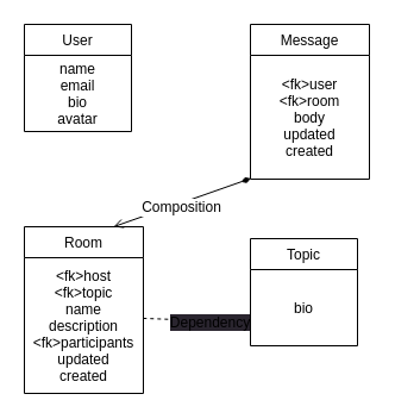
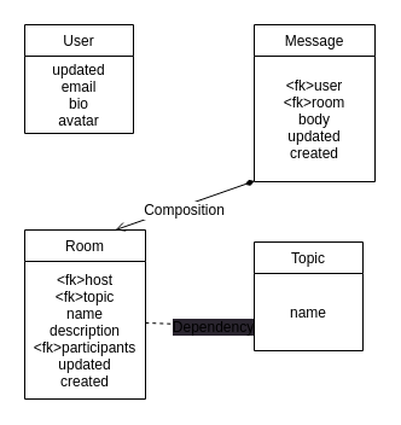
  <mxCell id="0" />
  <mxCell id="1" parent="0" />
  <mxCell id="2" value="User" style="swimlane;fontStyle=0;childLayout=stackLayout;horizontal=1;startSize=26;fillColor=none;horizontalStack=0;resizeParent=1;resizeParentMax=0;resizeLast=0;collapsible=1;marginBottom=0;movable=1;resizable=1;rotatable=0;deletable=1;editable=1;connectable=1;resizeHeight=0;pointerEvents=0;dropTarget=0;autosize=0;" parent="1" vertex="1"><mxGeometry x="20" y="20" width="90" height="90" as="geometry" /></mxCell>
- <mxCell id="3" value="name&#10;email&#10;bio&#10;avatar" style="text;strokeColor=none;fillColor=none;align=center;verticalAlign=middle;spacingLeft=4;spacingRight=4;overflow=hidden;rotatable=0;points=[[0,0.5],[1,0.5]];portConstraint=eastwest;spacing=2;autosize=0;movable=0;" parent="2" vertex="1"><mxGeometry y="26" width="90" height="64" as="geometry" /></mxCell>
+ <mxCell id="3" value="updated&#10;email&#10;bio&#10;avatar" style="text;strokeColor=none;fillColor=none;align=center;verticalAlign=middle;spacingLeft=4;spacingRight=4;overflow=hidden;rotatable=0;points=[[0,0.5],[1,0.5]];portConstraint=eastwest;spacing=2;autosize=0;movable=0;" parent="2" vertex="1"><mxGeometry y="26" width="90" height="64" as="geometry" /></mxCell>
  <mxCell id="4" value="Topic" style="swimlane;fontStyle=0;childLayout=stackLayout;horizontal=1;startSize=26;fillColor=none;horizontalStack=0;resizeParent=1;resizeParentMax=0;resizeLast=0;collapsible=1;marginBottom=0;movable=1;resizable=1;rotatable=0;deletable=1;editable=1;connectable=1;resizeHeight=0;pointerEvents=0;dropTarget=0;autosize=0;" parent="1" vertex="1"><mxGeometry x="210" y="200" width="90" height="90" as="geometry" /></mxCell>
- <mxCell id="5" value="bio" style="text;strokeColor=none;fillColor=none;align=center;verticalAlign=middle;spacingLeft=4;spacingRight=4;overflow=hidden;rotatable=0;points=[[0,0.5],[1,0.5]];portConstraint=eastwest;spacing=2;autosize=0;movable=0;" parent="4" vertex="1"><mxGeometry y="26" width="90" height="64" as="geometry" /></mxCell>
+ <mxCell id="5" value="name" style="text;strokeColor=none;fillColor=none;align=center;verticalAlign=middle;spacingLeft=4;spacingRight=4;overflow=hidden;rotatable=0;points=[[0,0.5],[1,0.5]];portConstraint=eastwest;spacing=2;autosize=0;movable=0;" parent="4" vertex="1"><mxGeometry y="26" width="90" height="64" as="geometry" /></mxCell>
  <mxCell id="6" value="Room" style="swimlane;fontStyle=0;childLayout=stackLayout;horizontal=1;startSize=26;fillColor=none;horizontalStack=0;resizeParent=1;resizeParentMax=0;resizeLast=0;collapsible=1;marginBottom=0;movable=1;resizable=1;rotatable=0;deletable=1;editable=1;connectable=1;resizeHeight=0;pointerEvents=0;dropTarget=0;autosize=0;" parent="1" vertex="1"><mxGeometry x="20" y="190" width="100" height="140" as="geometry" /></mxCell>
  <mxCell id="7" value="&lt;fk&gt;host&#10;&lt;fk&gt;topic&#10;name&#10;description&#10;&lt;fk&gt;participants&#10;updated&#10;created" style="text;strokeColor=none;fillColor=none;align=center;verticalAlign=middle;spacingLeft=4;spacingRight=4;overflow=hidden;rotatable=0;points=[[0,0.5],[1,0.5]];portConstraint=eastwest;spacing=2;autosize=0;movable=0;fontSize=12;" parent="6" vertex="1"><mxGeometry y="26" width="100" height="114" as="geometry" /></mxCell>
  <mxCell id="8" value="Message" style="swimlane;fontStyle=0;childLayout=stackLayout;horizontal=1;startSize=26;fillColor=none;horizontalStack=0;resizeParent=1;resizeParentMax=0;resizeLast=0;collapsible=1;marginBottom=0;movable=1;resizable=1;rotatable=0;deletable=1;editable=1;connectable=1;resizeHeight=0;pointerEvents=0;dropTarget=0;autosize=0;" parent="1" vertex="1"><mxGeometry x="210" y="20" width="100" height="130" as="geometry" /></mxCell>
  <mxCell id="9" value="&lt;fk&gt;user&#10;&lt;fk&gt;room&#10;body&#10;updated&#10;created" style="text;strokeColor=none;fillColor=none;align=center;verticalAlign=middle;spacingLeft=4;spacingRight=4;overflow=hidden;rotatable=0;points=[[0,0.5],[1,0.5]];portConstraint=eastwest;spacing=2;autosize=0;movable=0;" parent="8" vertex="1"><mxGeometry y="26" width="100" height="104" as="geometry" /></mxCell>
  <mxCell id="10" value="" style="endArrow=open;html=1;rounded=0;align=center;verticalAlign=bottom;dashed=1;endFill=0;labelBackgroundColor=none;fontSize=12;exitX=0.998;exitY=0.447;exitDx=0;exitDy=0;entryX=-0.023;entryY=0.69;entryDx=0;entryDy=0;exitPerimeter=0;entryPerimeter=0;" parent="1" source="7" target="5" edge="1"><mxGeometry relative="1" as="geometry"><mxPoint x="99.93" y="240.004" as="sourcePoint" /><mxPoint x="290" y="263.06" as="targetPoint" /><Array as="points" /></mxGeometry></mxCell>
  <mxCell id="11" value="&lt;span style=&quot;background-color: rgb(42, 37, 47);&quot;&gt;Dependency&lt;/span&gt;" style="edgeLabel;html=1;align=center;verticalAlign=middle;resizable=0;points=[];fontSize=12;" parent="10" vertex="1" connectable="0"><mxGeometry x="-0.308" relative="1" as="geometry"><mxPoint x="25" y="2" as="offset" /></mxGeometry></mxCell>
  <mxCell id="12" style="edgeStyle=none;html=1;entryX=0.75;entryY=0;entryDx=0;entryDy=0;fontSize=12;exitX=0.004;exitY=0.994;exitDx=0;exitDy=0;exitPerimeter=0;startArrow=diamondThin;startFill=1;endArrow=open;fontStyle=0;endFill=0;" parent="1" source="9" target="6" edge="1"><mxGeometry relative="1" as="geometry" /></mxCell>
  <mxCell id="13" value="Composition" style="edgeLabel;html=1;align=center;verticalAlign=middle;resizable=0;points=[];fontSize=12;" parent="12" vertex="1" connectable="0"><mxGeometry x="-0.368" relative="1" as="geometry"><mxPoint x="-22" y="11" as="offset" /></mxGeometry></mxCell>
